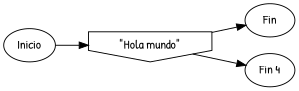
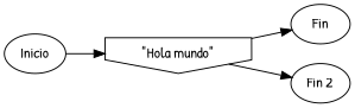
  digraph {
    rankdir=LR
    fontname="Patrick Hand"
    node [fontname="Patrick Hand"]
    edge [fontname="Patrick Hand"]
    n1 [label=Inicio]
    n2 [label="\"Hola mundo\"" shape=invhouse]
    n3 [label=Fin]
-   n4 [label="Fin 4"]
+   n4 [label="Fin 2"]
    n1 -> n2
    n2 -> n3
    n2 -> n4
  }
